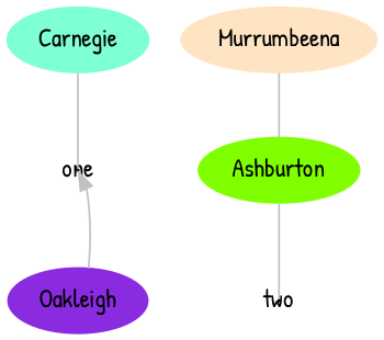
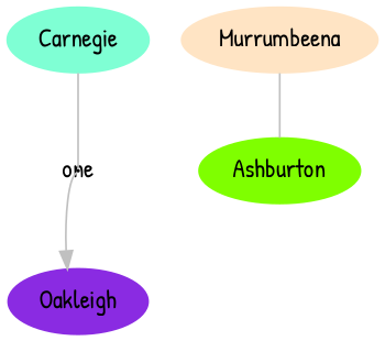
  digraph {
    fontname="Patrick Hand"
    rankdir=TB
    node [fontname="Patrick Hand" shape=oval style=filled]
    edge [arrowhead=none color=grey fontname="Patrick Hand" samehead=1]
    Carnegie [color=aquamarine]
    one [fillcolor=white fixedsize=1 height=0 width=0]
    Oakleigh [color=blueviolet]
    Murrumbeena [color=bisque]
    Ashburton [color=chartreuse]
-   two [fillcolor=white fixedsize=1 height=0 width=0]
    Carnegie -> one
-   Oakleigh -> one [sametail=1 arrowhead="" samehead=""]
+   one -> Oakleigh [sametail=1 arrowhead="" samehead=""]
    Murrumbeena -> Ashburton
-   Ashburton -> two
  }
